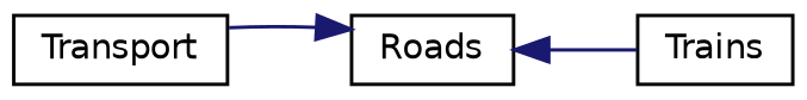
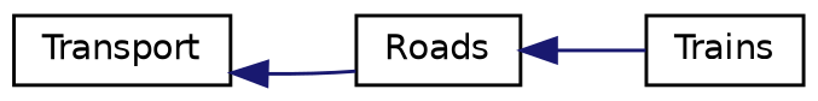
  digraph {
    rankdir=LR
    node [color=black fillcolor=white fontname=Helvetica fontsize=10 shape=record style=filled]
    edge [color=midnightblue dir=back fontname=Helvetica fontsize=10 labelfontname=Helvetica labelfontsize=10 style=solid]
    n1 [height=0.2 label=Transport width=0.4]
    n2 [height=0.2 label=Roads width=0.4]
    n3 [height=0.2 label=Trains width=0.4]
-   n2 -> n1
+   n1 -> n2
    n2 -> n3
  }
